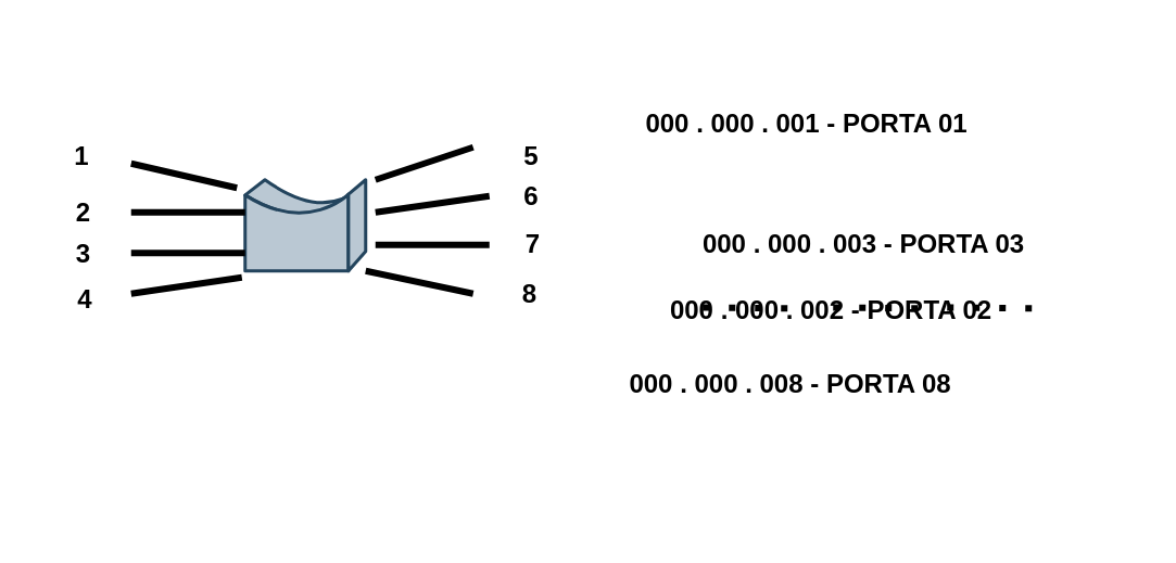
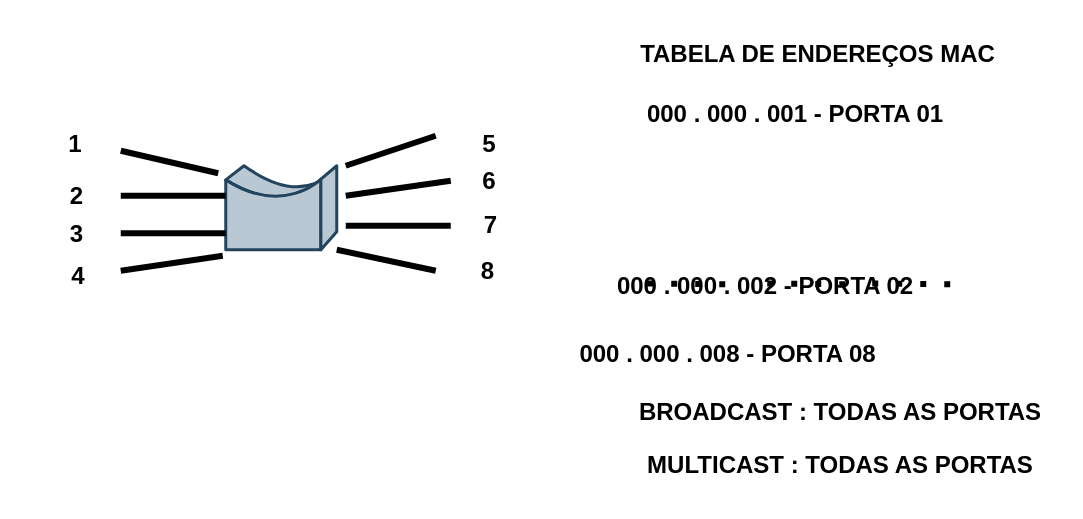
  <mxCell id="0" />
  <mxCell id="1" parent="0" />
  <mxCell id="2" value="" style="shape=mxgraph.cisco.misc.bridge;html=1;pointerEvents=1;dashed=0;strokeWidth=2;verticalLabelPosition=bottom;verticalAlign=top;align=center;outlineConnect=0;fillColor=#bac8d3;strokeColor=#23445d;" vertex="1" parent="1"><mxGeometry x="150" y="110" width="74" height="56" as="geometry" /></mxCell>
  <mxCell id="3" value="" style="endArrow=none;html=1;rounded=0;strokeWidth=4;" edge="1" parent="1"><mxGeometry width="50" height="50" relative="1" as="geometry"><mxPoint x="230" y="110" as="sourcePoint" /><mxPoint x="290" y="90" as="targetPoint" /></mxGeometry></mxCell>
  <mxCell id="4" value="" style="endArrow=none;html=1;rounded=0;strokeWidth=4;" edge="1" parent="1"><mxGeometry width="50" height="50" relative="1" as="geometry"><mxPoint x="230" y="130" as="sourcePoint" /><mxPoint x="300" y="120" as="targetPoint" /></mxGeometry></mxCell>
  <mxCell id="5" value="" style="endArrow=none;html=1;rounded=0;strokeWidth=4;" edge="1" parent="1"><mxGeometry width="50" height="50" relative="1" as="geometry"><mxPoint x="230" y="150" as="sourcePoint" /><mxPoint x="300" y="150" as="targetPoint" /></mxGeometry></mxCell>
  <mxCell id="6" value="" style="endArrow=none;html=1;rounded=0;strokeWidth=4;" edge="1" parent="1"><mxGeometry width="50" height="50" relative="1" as="geometry"><mxPoint x="224" y="166" as="sourcePoint" /><mxPoint x="290" y="180" as="targetPoint" /></mxGeometry></mxCell>
  <mxCell id="7" value="" style="endArrow=none;html=1;rounded=0;strokeWidth=4;" edge="1" parent="1"><mxGeometry width="50" height="50" relative="1" as="geometry"><mxPoint x="80" y="100" as="sourcePoint" /><mxPoint x="145" y="115" as="targetPoint" /></mxGeometry></mxCell>
  <mxCell id="8" value="" style="endArrow=none;html=1;rounded=0;strokeWidth=4;" edge="1" parent="1"><mxGeometry width="50" height="50" relative="1" as="geometry"><mxPoint x="80" y="130" as="sourcePoint" /><mxPoint x="150" y="130" as="targetPoint" /></mxGeometry></mxCell>
  <mxCell id="9" value="" style="endArrow=none;html=1;rounded=0;strokeWidth=4;" edge="1" parent="1"><mxGeometry width="50" height="50" relative="1" as="geometry"><mxPoint x="80" y="155" as="sourcePoint" /><mxPoint x="150" y="155" as="targetPoint" /></mxGeometry></mxCell>
  <mxCell id="10" value="" style="endArrow=none;html=1;rounded=0;strokeWidth=4;" edge="1" parent="1"><mxGeometry width="50" height="50" relative="1" as="geometry"><mxPoint x="80" y="180" as="sourcePoint" /><mxPoint x="148" y="170" as="targetPoint" /></mxGeometry></mxCell>
  <mxCell id="11" value="1" style="text;html=1;strokeColor=none;fillColor=none;align=center;verticalAlign=middle;whiteSpace=wrap;rounded=0;fontSize=16;fontStyle=1" vertex="1" parent="1"><mxGeometry y="80" width="60" height="30" as="geometry" x="20" /></mxCell>
  <mxCell id="12" value="2" style="text;html=1;strokeColor=none;fillColor=none;align=center;verticalAlign=middle;whiteSpace=wrap;rounded=0;fontSize=16;fontStyle=1" vertex="1" parent="1"><mxGeometry x="21" y="115" width="60" height="30" as="geometry" /></mxCell>
  <mxCell id="13" value="3" style="text;html=1;strokeColor=none;fillColor=none;align=center;verticalAlign=middle;whiteSpace=wrap;rounded=0;fontSize=16;fontStyle=1" vertex="1" parent="1"><mxGeometry x="21" y="140" width="60" height="30" as="geometry" /></mxCell>
  <mxCell id="14" value="4" style="text;html=1;strokeColor=none;fillColor=none;align=center;verticalAlign=middle;whiteSpace=wrap;rounded=0;fontSize=16;fontStyle=1" vertex="1" parent="1"><mxGeometry x="22" y="168" width="60" height="30" as="geometry" /></mxCell>
  <mxCell id="15" value="5" style="text;html=1;strokeColor=none;fillColor=none;align=center;verticalAlign=middle;whiteSpace=wrap;rounded=0;fontSize=16;fontStyle=1" vertex="1" parent="1"><mxGeometry x="296" y="80" width="60" height="30" as="geometry" /></mxCell>
  <mxCell id="16" value="6" style="text;html=1;strokeColor=none;fillColor=none;align=center;verticalAlign=middle;whiteSpace=wrap;rounded=0;fontSize=16;fontStyle=1" vertex="1" parent="1"><mxGeometry x="296" y="105" width="60" height="30" as="geometry" /></mxCell>
  <mxCell id="17" value="7" style="text;html=1;strokeColor=none;fillColor=none;align=center;verticalAlign=middle;whiteSpace=wrap;rounded=0;fontSize=16;fontStyle=1" vertex="1" parent="1"><mxGeometry x="297" y="134" width="60" height="30" as="geometry" /></mxCell>
  <mxCell id="18" value="8" style="text;html=1;strokeColor=none;fillColor=none;align=center;verticalAlign=middle;whiteSpace=wrap;rounded=0;fontSize=16;fontStyle=1" vertex="1" parent="1"><mxGeometry x="295" y="165" width="60" height="30" as="geometry" /></mxCell>
- <mxCell id="20" value="000 . 000 . 001 - PORTA 01" style="text;html=1;strokeColor=none;fillColor=none;align=center;verticalAlign=middle;whiteSpace=wrap;rounded=0;fontSize=16;fontStyle=1" vertex="1" parent="1"><mxGeometry x="385" y="60" width="220" height="30" as="geometry" /></mxCell>
+ <mxCell id="19" value="TABELA DE ENDEREÇOS MAC" style="text;html=1;strokeColor=none;fillColor=none;align=center;verticalAlign=middle;whiteSpace=wrap;rounded=0;fontSize=16;fontStyle=1" vertex="1" parent="1"><mxGeometry x="420" y="20" width="250" height="30" as="geometry" /></mxCell>
+ <mxCell id="20" value="000 . 000 . 001 - PORTA 01" style="text;html=1;strokeColor=none;fillColor=none;align=center;verticalAlign=middle;whiteSpace=wrap;rounded=0;fontSize=16;fontStyle=1" vertex="1" parent="1"><mxGeometry x="420" y="60" width="220" height="30" as="geometry" /></mxCell>
  <mxCell id="21" value="000 . 000 . 002 - PORTA 02" style="text;html=1;strokeColor=none;fillColor=none;align=center;verticalAlign=middle;whiteSpace=wrap;rounded=0;fontSize=16;fontStyle=1" vertex="1" parent="1"><mxGeometry x="400" y="175" width="220" height="30" as="geometry" /></mxCell>
- <mxCell id="22" value="000 . 000 . 003 - PORTA 03" style="text;html=1;strokeColor=none;fillColor=none;align=center;verticalAlign=middle;whiteSpace=wrap;rounded=0;fontSize=16;fontStyle=1" vertex="1" parent="1"><mxGeometry x="420" y="134" width="220" height="30" as="geometry" /></mxCell>
  <mxCell id="23" value="" style="endArrow=none;dashed=1;html=1;dashPattern=1 3;strokeWidth=4;rounded=0;" edge="1" parent="1"><mxGeometry width="50" height="50" relative="1" as="geometry"><mxPoint x="431" y="188.5" as="sourcePoint" /><mxPoint x="487" y="189" as="targetPoint" /></mxGeometry></mxCell>
  <mxCell id="24" value="" style="endArrow=none;dashed=1;html=1;dashPattern=1 3;strokeWidth=4;rounded=0;" edge="1" parent="1"><mxGeometry width="50" height="50" relative="1" as="geometry"><mxPoint x="511" y="188.5" as="sourcePoint" /><mxPoint x="567" y="189" as="targetPoint" /></mxGeometry></mxCell>
  <mxCell id="25" value="" style="endArrow=none;dashed=1;html=1;dashPattern=1 3;strokeWidth=4;rounded=0;" edge="1" parent="1"><mxGeometry width="50" height="50" relative="1" as="geometry"><mxPoint x="581" y="188.5" as="sourcePoint" /><mxPoint x="637" y="189" as="targetPoint" /></mxGeometry></mxCell>
  <mxCell id="26" value="000 . 000 . 008 - PORTA 08" style="text;html=1;strokeColor=none;fillColor=none;align=center;verticalAlign=middle;whiteSpace=wrap;rounded=0;fontSize=16;fontStyle=1" vertex="1" parent="1"><mxGeometry x="375" y="220" width="220" height="30" as="geometry" /></mxCell>
+ <mxCell id="27" value="BROADCAST : TODAS AS PORTAS" style="text;html=1;strokeColor=none;fillColor=none;align=center;verticalAlign=middle;whiteSpace=wrap;rounded=0;fontSize=16;fontStyle=1" vertex="1" parent="1"><mxGeometry x="420" y="259" width="280" height="30" as="geometry" /></mxCell>
+ <mxCell id="28" value="MULTICAST : TODAS AS PORTAS" style="text;html=1;strokeColor=none;fillColor=none;align=center;verticalAlign=middle;whiteSpace=wrap;rounded=0;fontSize=16;fontStyle=1" vertex="1" parent="1"><mxGeometry x="420" y="294" width="280" height="30" as="geometry" /></mxCell>
